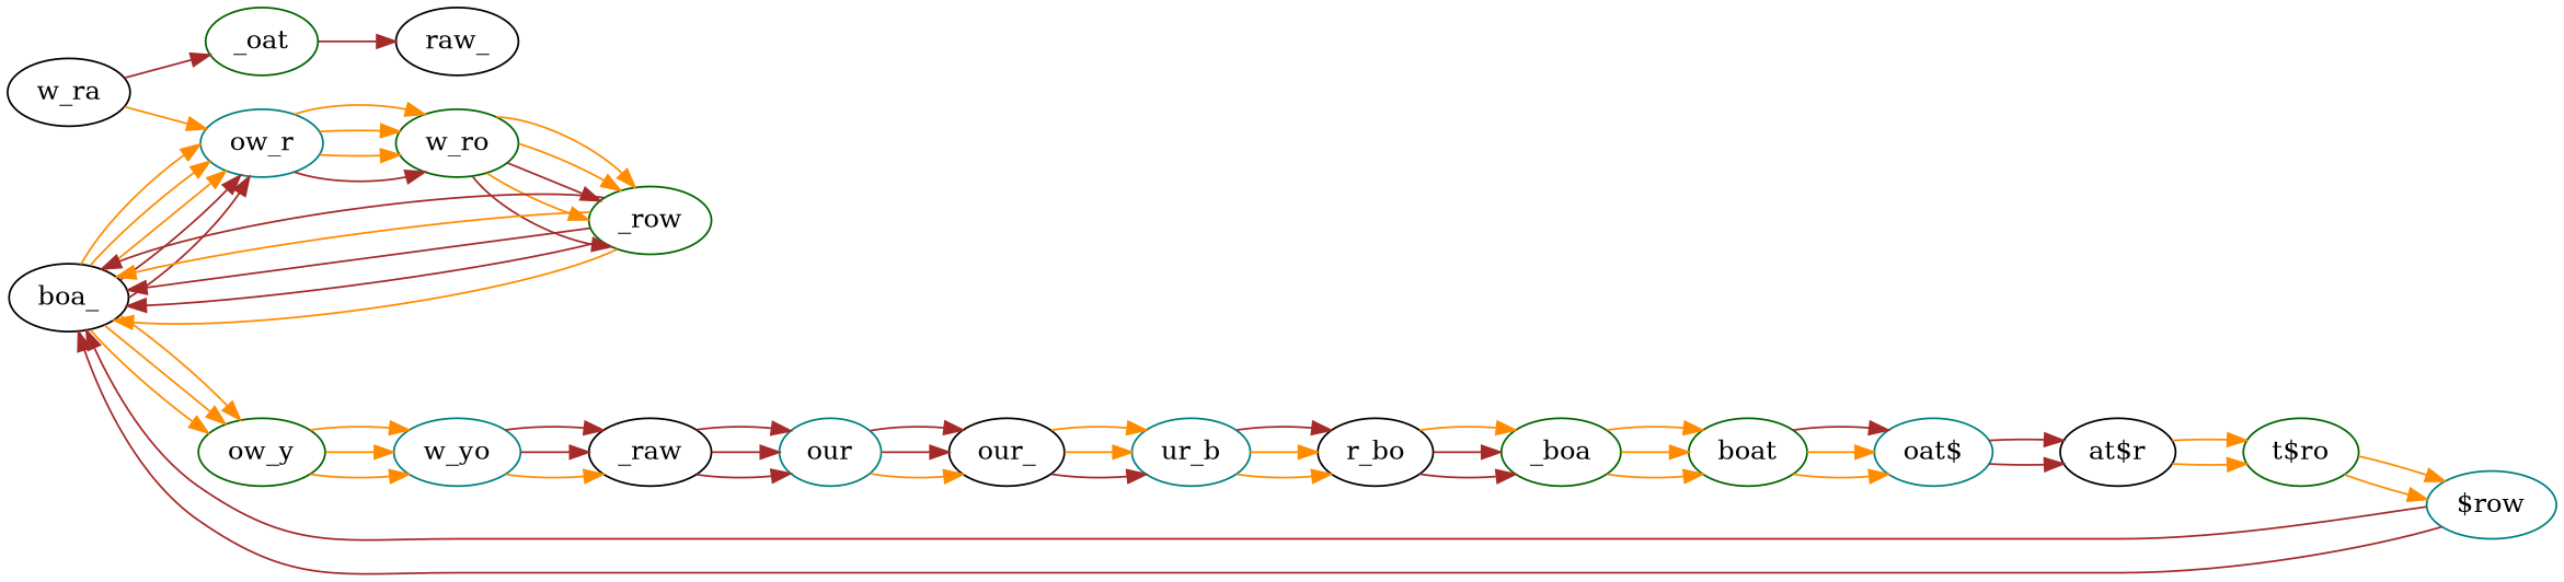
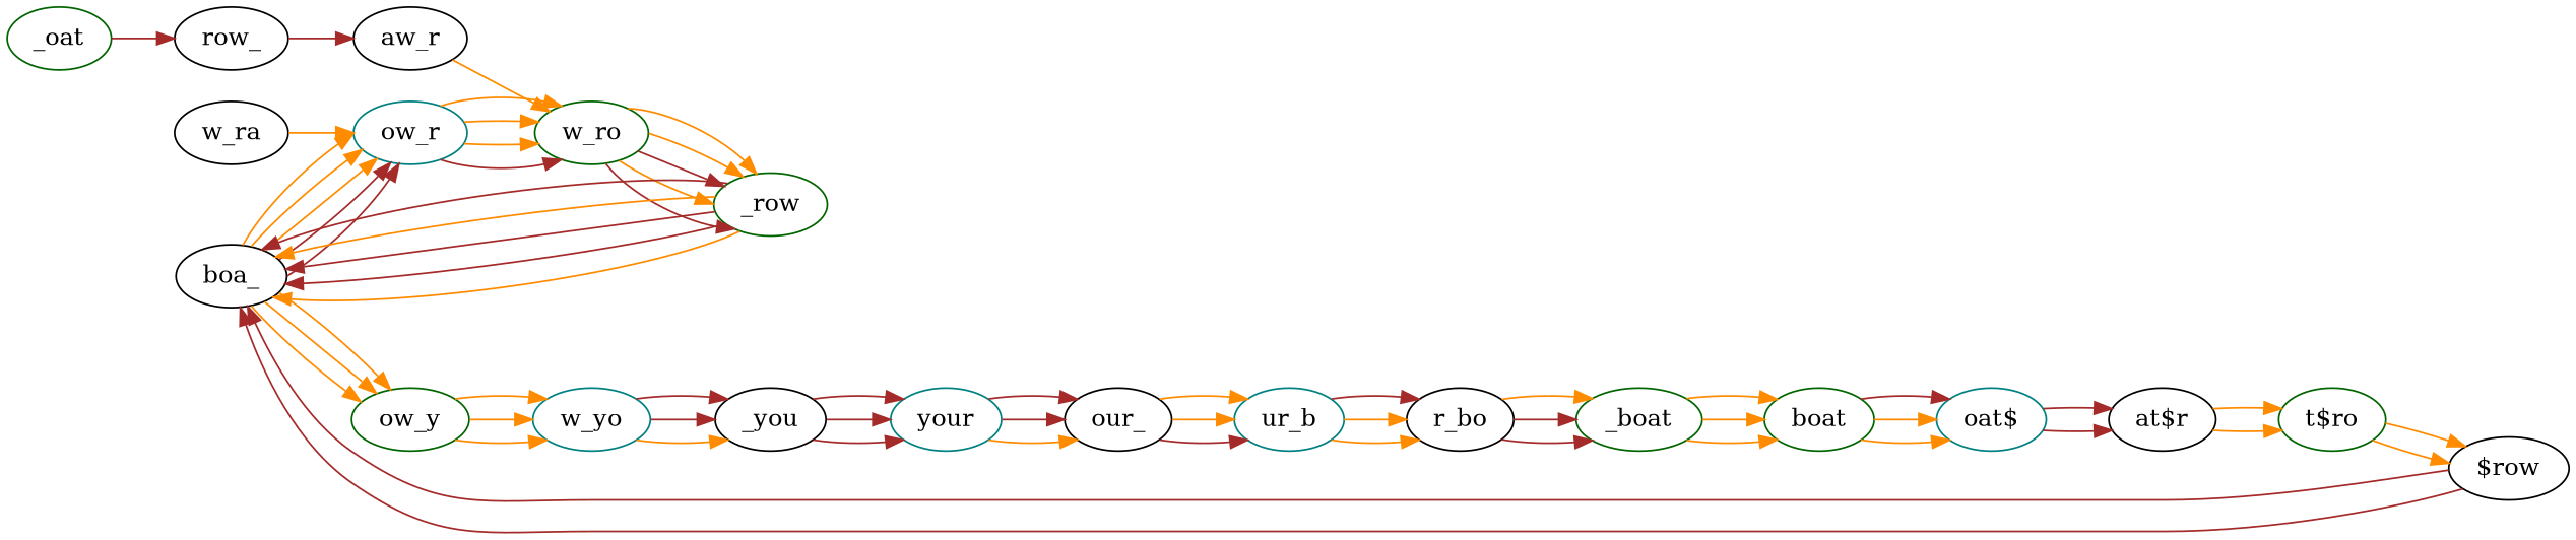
  digraph {
    rankdir=LR
    node [color=black]
    edge [color=darkorange]
    n1 [label=boa_]
    n2 [color=teal label=ow_r]
    n3 [color=darkgreen label=ow_y]
    n4 [color=darkgreen label=w_ro]
    n5 [color=teal label=w_yo]
    n6 [color=darkgreen label=_row]
    n7 [label=w_ra]
    n8 [color=darkgreen label=_oat]
-   n9 [label=_raw]
-   n10 [color=teal label=our]
+   n9 [label=_you]
+   n10 [color=teal label=your]
    n11 [label=our_]
    n12 [color=teal label=ur_b]
    n13 [label=r_bo]
-   n14 [color=darkgreen label=_boa]
+   n14 [color=darkgreen label=_boat]
    n15 [color=darkgreen label=boat]
    n16 [color=teal label="oat$"]
    n17 [label="at$r"]
    n18 [color=darkgreen label="t$ro"]
-   n19 [color=teal label="$row"]
-   n20 [label=raw_]
+   n19 [label="$row"]
+   n20 [label=row_]
+   n21 [label=aw_r]
    n1 -> n2 [color=brown]
    n1 -> n2 [color=brown]
    n1 -> n2
    n1 -> n2
    n1 -> n2
    n1 -> n3
    n1 -> n3
    n1 -> n3
    n2 -> n4 [color=brown]
    n2 -> n4
    n2 -> n4
    n2 -> n4
    n3 -> n5
    n3 -> n5
    n3 -> n5
    n4 -> n6 [color=brown]
    n4 -> n6
    n4 -> n6 [color=brown]
    n4 -> n6
    n4 -> n6
    n5 -> n9
    n5 -> n9 [color=brown]
    n5 -> n9 [color=brown]
    n6 -> n1
    n6 -> n1 [color=brown]
    n6 -> n1 [color=brown]
    n6 -> n1
    n6 -> n1 [color=brown]
    n7 -> n2
-   n7 -> n8 [color=brown]
    n8 -> n20 [color=brown]
    n9 -> n10 [color=brown]
    n9 -> n10 [color=brown]
    n9 -> n10 [color=brown]
    n10 -> n11
    n10 -> n11 [color=brown]
    n10 -> n11 [color=brown]
    n11 -> n12 [color=brown]
    n11 -> n12
    n11 -> n12
    n12 -> n13
    n12 -> n13
    n12 -> n13 [color=brown]
    n13 -> n14 [color=brown]
    n13 -> n14 [color=brown]
    n13 -> n14
    n14 -> n15
    n14 -> n15
    n14 -> n15
    n15 -> n16
    n15 -> n16
    n15 -> n16 [color=brown]
    n16 -> n17 [color=brown]
    n16 -> n17 [color=brown]
    n17 -> n18
    n17 -> n18
    n18 -> n19
    n18 -> n19
    n19 -> n1 [color=brown]
    n19 -> n1 [color=brown]
+   n20 -> n21 [color=brown]
+   n21 -> n4
  }
